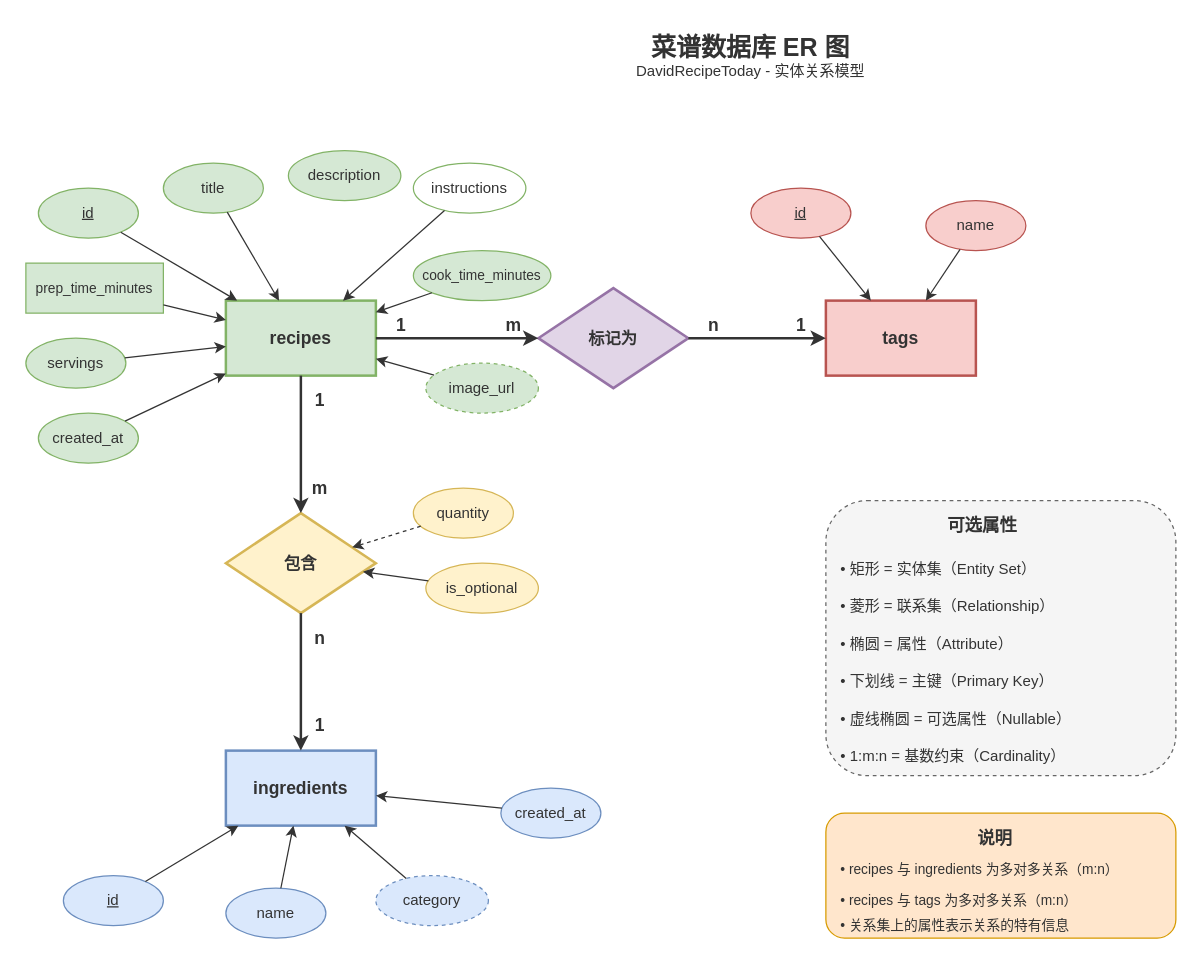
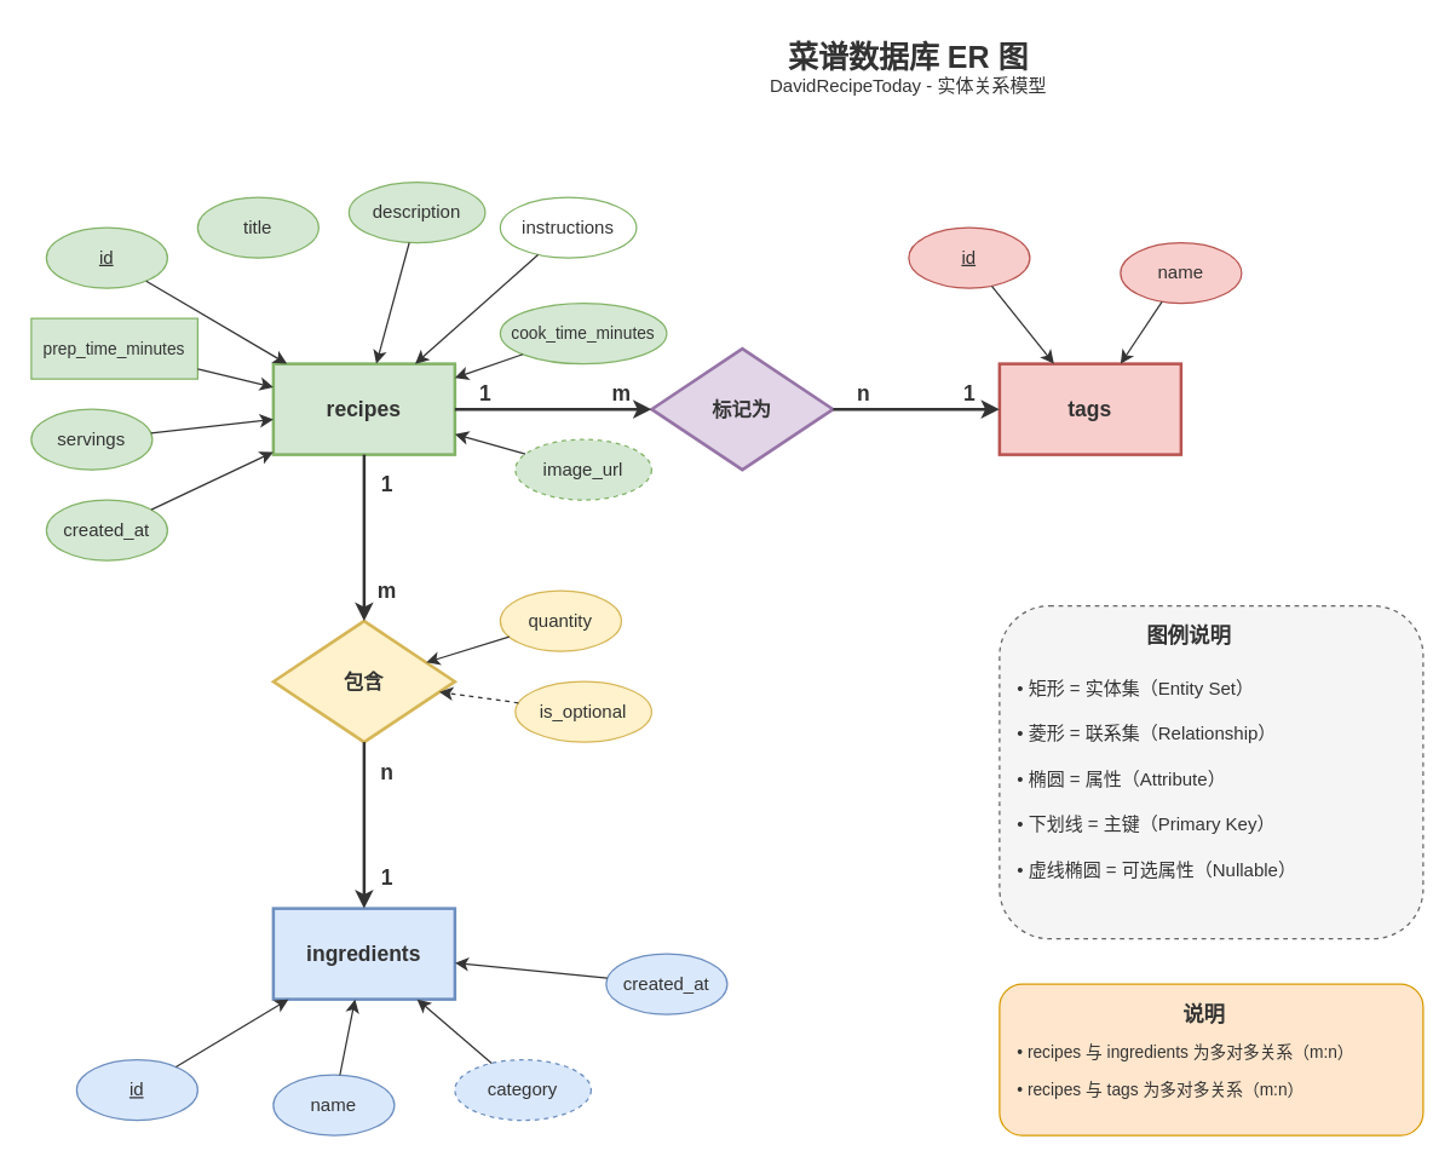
  <mxCell id="0" />
  <mxCell id="1" parent="0" />
  <mxCell id="2" value="&lt;b&gt;&lt;font style=&quot;font-size: 20px;&quot;&gt;菜谱数据库 ER 图&lt;/font&gt;&lt;/b&gt;&lt;br&gt;&lt;font style=&quot;font-size: 12px;&quot;&gt;DavidRecipeToday - 实体关系模型&lt;/font&gt;" style="text;html=1;strokeColor=none;fillColor=none;align=center;verticalAlign=middle;whiteSpace=wrap;rounded=0;fontColor=#333333;" parent="1" vertex="1"><mxGeometry x="420" y="20" width="360" height="50" as="geometry" /></mxCell>
  <mxCell id="3" value="&lt;b&gt;recipes&lt;/b&gt;" style="whiteSpace=wrap;html=1;align=center;fontSize=14;fillColor=#d5e8d4;strokeColor=#82b366;strokeWidth=2;fontColor=#333333;" parent="1" vertex="1"><mxGeometry x="180" y="240" width="120" height="60" as="geometry" /></mxCell>
  <mxCell id="4" value="&lt;u&gt;id&lt;/u&gt;" style="ellipse;whiteSpace=wrap;html=1;align=center;fontSize=12;fillColor=#d5e8d4;strokeColor=#82b366;fontColor=#333333;" parent="1" vertex="1"><mxGeometry x="30" y="150" width="80" height="40" as="geometry" /></mxCell>
  <mxCell id="5" value="title" style="ellipse;whiteSpace=wrap;html=1;align=center;fontSize=12;fillColor=#d5e8d4;strokeColor=#82b366;fontColor=#333333;" parent="1" vertex="1"><mxGeometry x="130" y="130" width="80" height="40" as="geometry" /></mxCell>
  <mxCell id="6" value="description" style="ellipse;whiteSpace=wrap;html=1;align=center;fontSize=12;fillColor=#d5e8d4;strokeColor=#82b366;fontColor=#333333;" parent="1" vertex="1"><mxGeometry x="230" y="120" width="90" height="40" as="geometry" /></mxCell>
  <mxCell id="7" value="instructions" style="ellipse;whiteSpace=wrap;html=1;align=center;fontSize=12;fillColor=#ffffff;strokeColor=#82b366;fontColor=#333333;" parent="1" vertex="1"><mxGeometry x="330" y="130" width="90" height="40" as="geometry" /></mxCell>
  <mxCell id="8" value="prep_time_minutes" style="whiteSpace=wrap;html=1;align=center;fontSize=11;fillColor=#d5e8d4;strokeColor=#82b366;fontColor=#333333;rounded=0;" parent="1" vertex="1"><mxGeometry x="20" y="210" width="110" height="40" as="geometry" /></mxCell>
  <mxCell id="9" value="cook_time_minutes" style="ellipse;whiteSpace=wrap;html=1;align=center;fontSize=11;fillColor=#d5e8d4;strokeColor=#82b366;fontColor=#333333;" parent="1" vertex="1"><mxGeometry x="330" y="200" width="110" height="40" as="geometry" /></mxCell>
  <mxCell id="10" value="servings" style="ellipse;whiteSpace=wrap;html=1;align=center;fontSize=12;fillColor=#d5e8d4;strokeColor=#82b366;fontColor=#333333;" parent="1" vertex="1"><mxGeometry x="20" y="270" width="80" height="40" as="geometry" /></mxCell>
  <mxCell id="11" value="image_url" style="ellipse;whiteSpace=wrap;html=1;align=center;fontSize=12;dashed=1;fillColor=#d5e8d4;strokeColor=#82b366;fontColor=#333333;" parent="1" vertex="1"><mxGeometry x="340" y="290" width="90" height="40" as="geometry" /></mxCell>
  <mxCell id="12" value="created_at" style="ellipse;whiteSpace=wrap;html=1;align=center;fontSize=12;fillColor=#d5e8d4;strokeColor=#82b366;fontColor=#333333;" parent="1" vertex="1"><mxGeometry x="30" y="330" width="80" height="40" as="geometry" /></mxCell>
  <mxCell id="13" style="fontColor=#333333;strokeColor=#333333;" parent="1" source="4" target="3" edge="1"><mxGeometry relative="1" as="geometry" /></mxCell>
- <mxCell id="14" style="fontColor=#333333;strokeColor=#333333;" parent="1" source="5" target="3" edge="1"><mxGeometry relative="1" as="geometry" /></mxCell>
+ <mxCell id="15" style="fontColor=#333333;strokeColor=#333333;" parent="1" source="6" target="3" edge="1"><mxGeometry relative="1" as="geometry" /></mxCell>
  <mxCell id="16" style="fontColor=#333333;strokeColor=#333333;" parent="1" source="7" target="3" edge="1"><mxGeometry relative="1" as="geometry" /></mxCell>
  <mxCell id="17" style="fontColor=#333333;strokeColor=#333333;" parent="1" source="8" target="3" edge="1"><mxGeometry relative="1" as="geometry" /></mxCell>
  <mxCell id="18" style="fontColor=#333333;strokeColor=#333333;" parent="1" source="9" target="3" edge="1"><mxGeometry relative="1" as="geometry" /></mxCell>
  <mxCell id="19" style="fontColor=#333333;strokeColor=#333333;" parent="1" source="10" target="3" edge="1"><mxGeometry relative="1" as="geometry" /></mxCell>
  <mxCell id="20" style="fontColor=#333333;strokeColor=#333333;" parent="1" source="11" target="3" edge="1"><mxGeometry relative="1" as="geometry" /></mxCell>
  <mxCell id="21" style="fontColor=#333333;strokeColor=#333333;" parent="1" source="12" target="3" edge="1"><mxGeometry relative="1" as="geometry" /></mxCell>
  <mxCell id="22" value="&lt;b&gt;ingredients&lt;/b&gt;" style="whiteSpace=wrap;html=1;align=center;fontSize=14;fillColor=#dae8fc;strokeColor=#6c8ebf;strokeWidth=2;fontColor=#333333;" parent="1" vertex="1"><mxGeometry x="180" y="600" width="120" height="60" as="geometry" /></mxCell>
  <mxCell id="23" value="&lt;u&gt;id&lt;/u&gt;" style="ellipse;whiteSpace=wrap;html=1;align=center;fontSize=12;fillColor=#dae8fc;strokeColor=#6c8ebf;fontColor=#333333;" parent="1" vertex="1"><mxGeometry x="50" y="700" width="80" height="40" as="geometry" /></mxCell>
  <mxCell id="24" value="name" style="ellipse;whiteSpace=wrap;html=1;align=center;fontSize=12;fillColor=#dae8fc;strokeColor=#6c8ebf;fontColor=#333333;" parent="1" vertex="1"><mxGeometry x="180" y="710" width="80" height="40" as="geometry" /></mxCell>
  <mxCell id="25" value="category" style="ellipse;whiteSpace=wrap;html=1;align=center;fontSize=12;dashed=1;fillColor=#dae8fc;strokeColor=#6c8ebf;fontColor=#333333;" parent="1" vertex="1"><mxGeometry x="300" y="700" width="90" height="40" as="geometry" /></mxCell>
  <mxCell id="26" value="created_at" style="ellipse;whiteSpace=wrap;html=1;align=center;fontSize=12;fillColor=#dae8fc;strokeColor=#6c8ebf;fontColor=#333333;" parent="1" vertex="1"><mxGeometry x="400" y="630" width="80" height="40" as="geometry" /></mxCell>
  <mxCell id="27" style="fontColor=#333333;strokeColor=#333333;" parent="1" source="23" target="22" edge="1"><mxGeometry relative="1" as="geometry" /></mxCell>
  <mxCell id="28" style="fontColor=#333333;strokeColor=#333333;" parent="1" source="24" target="22" edge="1"><mxGeometry relative="1" as="geometry" /></mxCell>
  <mxCell id="29" style="fontColor=#333333;strokeColor=#333333;" parent="1" source="25" target="22" edge="1"><mxGeometry relative="1" as="geometry" /></mxCell>
  <mxCell id="30" style="fontColor=#333333;strokeColor=#333333;" parent="1" source="26" target="22" edge="1"><mxGeometry relative="1" as="geometry" /></mxCell>
  <mxCell id="31" value="&lt;b&gt;包含&lt;/b&gt;" style="shape=rhombus;perimeter=rhombusPerimeter;whiteSpace=wrap;html=1;align=center;fontSize=13;fillColor=#fff2cc;strokeColor=#d6b656;strokeWidth=2;fontColor=#333333;" parent="1" vertex="1"><mxGeometry x="180" y="410" width="120" height="80" as="geometry" /></mxCell>
  <mxCell id="32" value="quantity" style="ellipse;whiteSpace=wrap;html=1;align=center;fontSize=12;fillColor=#fff2cc;strokeColor=#d6b656;fontColor=#333333;" parent="1" vertex="1"><mxGeometry x="330" y="390" width="80" height="40" as="geometry" /></mxCell>
  <mxCell id="33" value="is_optional" style="ellipse;whiteSpace=wrap;html=1;align=center;fontSize=12;fillColor=#fff2cc;strokeColor=#d6b656;fontColor=#333333;" parent="1" vertex="1"><mxGeometry x="340" y="450" width="90" height="40" as="geometry" /></mxCell>
- <mxCell id="34" style="fontColor=#333333;strokeColor=#333333;dashed=1;" parent="1" source="32" target="31" edge="1"><mxGeometry relative="1" as="geometry" /></mxCell>
- <mxCell id="35" style="fontColor=#333333;strokeColor=#333333;" parent="1" source="33" target="31" edge="1"><mxGeometry relative="1" as="geometry" /></mxCell>
+ <mxCell id="34" style="fontColor=#333333;strokeColor=#333333;" parent="1" source="32" target="31" edge="1"><mxGeometry relative="1" as="geometry" /></mxCell>
+ <mxCell id="35" style="fontColor=#333333;strokeColor=#333333;dashed=1;" parent="1" source="33" target="31" edge="1"><mxGeometry relative="1" as="geometry" /></mxCell>
  <mxCell id="36" style="strokeWidth=2;fontColor=#333333;strokeColor=#333333;" parent="1" source="3" target="31" edge="1"><mxGeometry relative="1" as="geometry" /></mxCell>
  <mxCell id="37" value="&lt;b&gt;1&lt;/b&gt;" style="text;html=1;align=center;verticalAlign=middle;resizable=0;points=[];autosize=1;fontSize=14;fontColor=#333333;" parent="1" vertex="1"><mxGeometry x="240" y="305" width="30" height="30" as="geometry" /></mxCell>
  <mxCell id="38" value="&lt;b&gt;m&lt;/b&gt;" style="text;html=1;align=center;verticalAlign=middle;resizable=0;points=[];autosize=1;fontSize=14;fontColor=#333333;" parent="1" vertex="1"><mxGeometry x="240" y="375" width="30" height="30" as="geometry" /></mxCell>
  <mxCell id="39" style="strokeWidth=2;fontColor=#333333;strokeColor=#333333;" parent="1" source="31" target="22" edge="1"><mxGeometry relative="1" as="geometry" /></mxCell>
  <mxCell id="40" value="&lt;b&gt;n&lt;/b&gt;" style="text;html=1;align=center;verticalAlign=middle;resizable=0;points=[];autosize=1;fontSize=14;fontColor=#333333;" parent="1" vertex="1"><mxGeometry x="240" y="495" width="30" height="30" as="geometry" /></mxCell>
  <mxCell id="41" value="&lt;b&gt;1&lt;/b&gt;" style="text;html=1;align=center;verticalAlign=middle;resizable=0;points=[];autosize=1;fontSize=14;fontColor=#333333;" parent="1" vertex="1"><mxGeometry x="240" y="565" width="30" height="30" as="geometry" /></mxCell>
  <mxCell id="42" value="&lt;b&gt;tags&lt;/b&gt;" style="whiteSpace=wrap;html=1;align=center;fontSize=14;fillColor=#f8cecc;strokeColor=#b85450;strokeWidth=2;fontColor=#333333;" parent="1" vertex="1"><mxGeometry x="660" y="240" width="120" height="60" as="geometry" /></mxCell>
  <mxCell id="43" value="&lt;u&gt;id&lt;/u&gt;" style="ellipse;whiteSpace=wrap;html=1;align=center;fontSize=12;fillColor=#f8cecc;strokeColor=#b85450;fontColor=#333333;" parent="1" vertex="1"><mxGeometry x="600" y="150" width="80" height="40" as="geometry" /></mxCell>
  <mxCell id="44" value="name" style="ellipse;whiteSpace=wrap;html=1;align=center;fontSize=12;fillColor=#f8cecc;strokeColor=#b85450;fontColor=#333333;" parent="1" vertex="1"><mxGeometry x="740" y="160" width="80" height="40" as="geometry" /></mxCell>
  <mxCell id="45" style="fontColor=#333333;strokeColor=#333333;" parent="1" source="43" target="42" edge="1"><mxGeometry relative="1" as="geometry" /></mxCell>
  <mxCell id="46" style="fontColor=#333333;strokeColor=#333333;" parent="1" source="44" target="42" edge="1"><mxGeometry relative="1" as="geometry" /></mxCell>
  <mxCell id="47" value="&lt;b&gt;标记为&lt;/b&gt;" style="shape=rhombus;perimeter=rhombusPerimeter;whiteSpace=wrap;html=1;align=center;fontSize=13;fillColor=#e1d5e7;strokeColor=#9673a6;strokeWidth=2;fontColor=#333333;" parent="1" vertex="1"><mxGeometry x="430" y="230" width="120" height="80" as="geometry" /></mxCell>
  <mxCell id="48" style="strokeWidth=2;fontColor=#333333;strokeColor=#333333;" parent="1" source="3" target="47" edge="1"><mxGeometry relative="1" as="geometry" /></mxCell>
  <mxCell id="49" value="&lt;b&gt;1&lt;/b&gt;" style="text;html=1;align=center;verticalAlign=middle;resizable=0;points=[];autosize=1;fontSize=14;fontColor=#333333;" parent="1" vertex="1"><mxGeometry x="305" y="245" width="30" height="30" as="geometry" /></mxCell>
  <mxCell id="50" value="&lt;b&gt;m&lt;/b&gt;" style="text;html=1;align=center;verticalAlign=middle;resizable=0;points=[];autosize=1;fontSize=14;fontColor=#333333;" parent="1" vertex="1"><mxGeometry x="395" y="245" width="30" height="30" as="geometry" /></mxCell>
  <mxCell id="51" style="strokeWidth=2;fontColor=#333333;strokeColor=#333333;" parent="1" source="47" target="42" edge="1"><mxGeometry relative="1" as="geometry" /></mxCell>
  <mxCell id="52" value="&lt;b&gt;n&lt;/b&gt;" style="text;html=1;align=center;verticalAlign=middle;resizable=0;points=[];autosize=1;fontSize=14;fontColor=#333333;" parent="1" vertex="1"><mxGeometry x="555" y="245" width="30" height="30" as="geometry" /></mxCell>
  <mxCell id="53" value="&lt;b&gt;1&lt;/b&gt;" style="text;html=1;align=center;verticalAlign=middle;resizable=0;points=[];autosize=1;fontSize=14;fontColor=#333333;" parent="1" vertex="1"><mxGeometry x="625" y="245" width="30" height="30" as="geometry" /></mxCell>
  <mxCell id="54" value="" style="rounded=1;whiteSpace=wrap;html=1;fillColor=#f5f5f5;strokeColor=#666666;fontColor=#333333;dashed=1;align=left;verticalAlign=top;" parent="1" vertex="1"><mxGeometry x="660" y="400" width="280" height="220" as="geometry" /></mxCell>
- <mxCell id="55" value="&lt;b&gt;可选属性&lt;/b&gt;" style="text;html=1;align=center;verticalAlign=middle;resizable=0;points=[];autosize=1;fontSize=14;fontStyle=1;fontColor=#333333;" parent="1" vertex="1"><mxGeometry x="740" y="405" width="90" height="30" as="geometry" /></mxCell>
+ <mxCell id="55" value="&lt;b&gt;图例说明&lt;/b&gt;" style="text;html=1;align=center;verticalAlign=middle;resizable=0;points=[];autosize=1;fontSize=14;fontStyle=1;fontColor=#333333;" parent="1" vertex="1"><mxGeometry x="740" y="405" width="90" height="30" as="geometry" /></mxCell>
  <mxCell id="56" value="• 矩形 = 实体集（Entity Set）" style="text;html=1;align=left;verticalAlign=middle;resizable=0;points=[];autosize=1;fontSize=12;fontColor=#333333;" parent="1" vertex="1"><mxGeometry x="670" y="440" width="220" height="30" as="geometry" /></mxCell>
  <mxCell id="57" value="• 菱形 = 联系集（Relationship）" style="text;html=1;align=left;verticalAlign=middle;resizable=0;points=[];autosize=1;fontSize=12;fontColor=#333333;" parent="1" vertex="1"><mxGeometry x="670" y="470" width="230" height="30" as="geometry" /></mxCell>
  <mxCell id="58" value="• 椭圆 = 属性（Attribute）" style="text;html=1;align=left;verticalAlign=middle;resizable=0;points=[];autosize=1;fontSize=12;fontColor=#333333;" parent="1" vertex="1"><mxGeometry x="670" y="500" width="210" height="30" as="geometry" /></mxCell>
  <mxCell id="59" value="• 下划线 = 主键（Primary Key）" style="text;html=1;align=left;verticalAlign=middle;resizable=0;points=[];autosize=1;fontSize=12;fontColor=#333333;" parent="1" vertex="1"><mxGeometry x="670" y="530" width="240" height="30" as="geometry" /></mxCell>
  <mxCell id="60" value="• 虚线椭圆 = 可选属性（Nullable）" style="text;html=1;align=left;verticalAlign=middle;resizable=0;points=[];autosize=1;fontSize=12;fontColor=#333333;" parent="1" vertex="1"><mxGeometry x="670" y="560" width="250" height="30" as="geometry" /></mxCell>
- <mxCell id="61" value="• 1:m:n = 基数约束（Cardinality）" style="text;html=1;align=left;verticalAlign=middle;resizable=0;points=[];autosize=1;fontSize=12;fontColor=#333333;" parent="1" vertex="1"><mxGeometry x="670" y="590" width="250" height="30" as="geometry" /></mxCell>
  <mxCell id="62" value="" style="rounded=1;whiteSpace=wrap;html=1;fillColor=#ffe6cc;strokeColor=#d79b00;align=left;verticalAlign=top;fontColor=#333333;" parent="1" vertex="1"><mxGeometry x="660" y="650" width="280" height="100" as="geometry" /></mxCell>
  <mxCell id="63" value="&lt;b&gt;说明&lt;/b&gt;" style="text;html=1;align=center;verticalAlign=middle;resizable=0;points=[];autosize=1;fontSize=14;fontStyle=1;fontColor=#333333;" parent="1" vertex="1"><mxGeometry x="765" y="655" width="60" height="30" as="geometry" /></mxCell>
  <mxCell id="64" value="• recipes 与 ingredients 为多对多关系（m:n）" style="text;html=1;align=left;verticalAlign=middle;resizable=0;points=[];autosize=1;fontSize=11;fontColor=#333333;" parent="1" vertex="1"><mxGeometry x="670" y="685" width="270" height="20" as="geometry" /></mxCell>
  <mxCell id="65" value="• recipes 与 tags 为多对多关系（m:n）" style="text;html=1;align=left;verticalAlign=middle;resizable=0;points=[];autosize=1;fontSize=11;fontColor=#333333;" parent="1" vertex="1"><mxGeometry x="670" y="710" width="260" height="20" as="geometry" /></mxCell>
- <mxCell id="66" value="• 关系集上的属性表示关系的特有信息" style="text;html=1;align=left;verticalAlign=middle;resizable=0;points=[];autosize=1;fontSize=11;fontColor=#333333;" parent="1" vertex="1"><mxGeometry x="670" y="730" width="260" height="20" as="geometry" /></mxCell>
